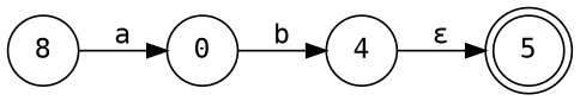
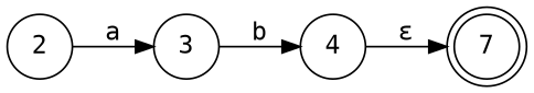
  digraph {
    fontname="DejaVu Sans Mono"
    rankdir=LR
    node [fontname="DejaVu Sans Mono" shape=circle]
    edge [fontname="DejaVu Sans Mono"]
-   5 [shape=doublecircle]
-   2 [label=8]
-   3 [label=0]
+   5 [shape=doublecircle label=7]
+   2
+   3
    4
    2 -> 3 [label=a]
    3 -> 4 [label=b]
    4 -> 5 [label="ε"]
  }
